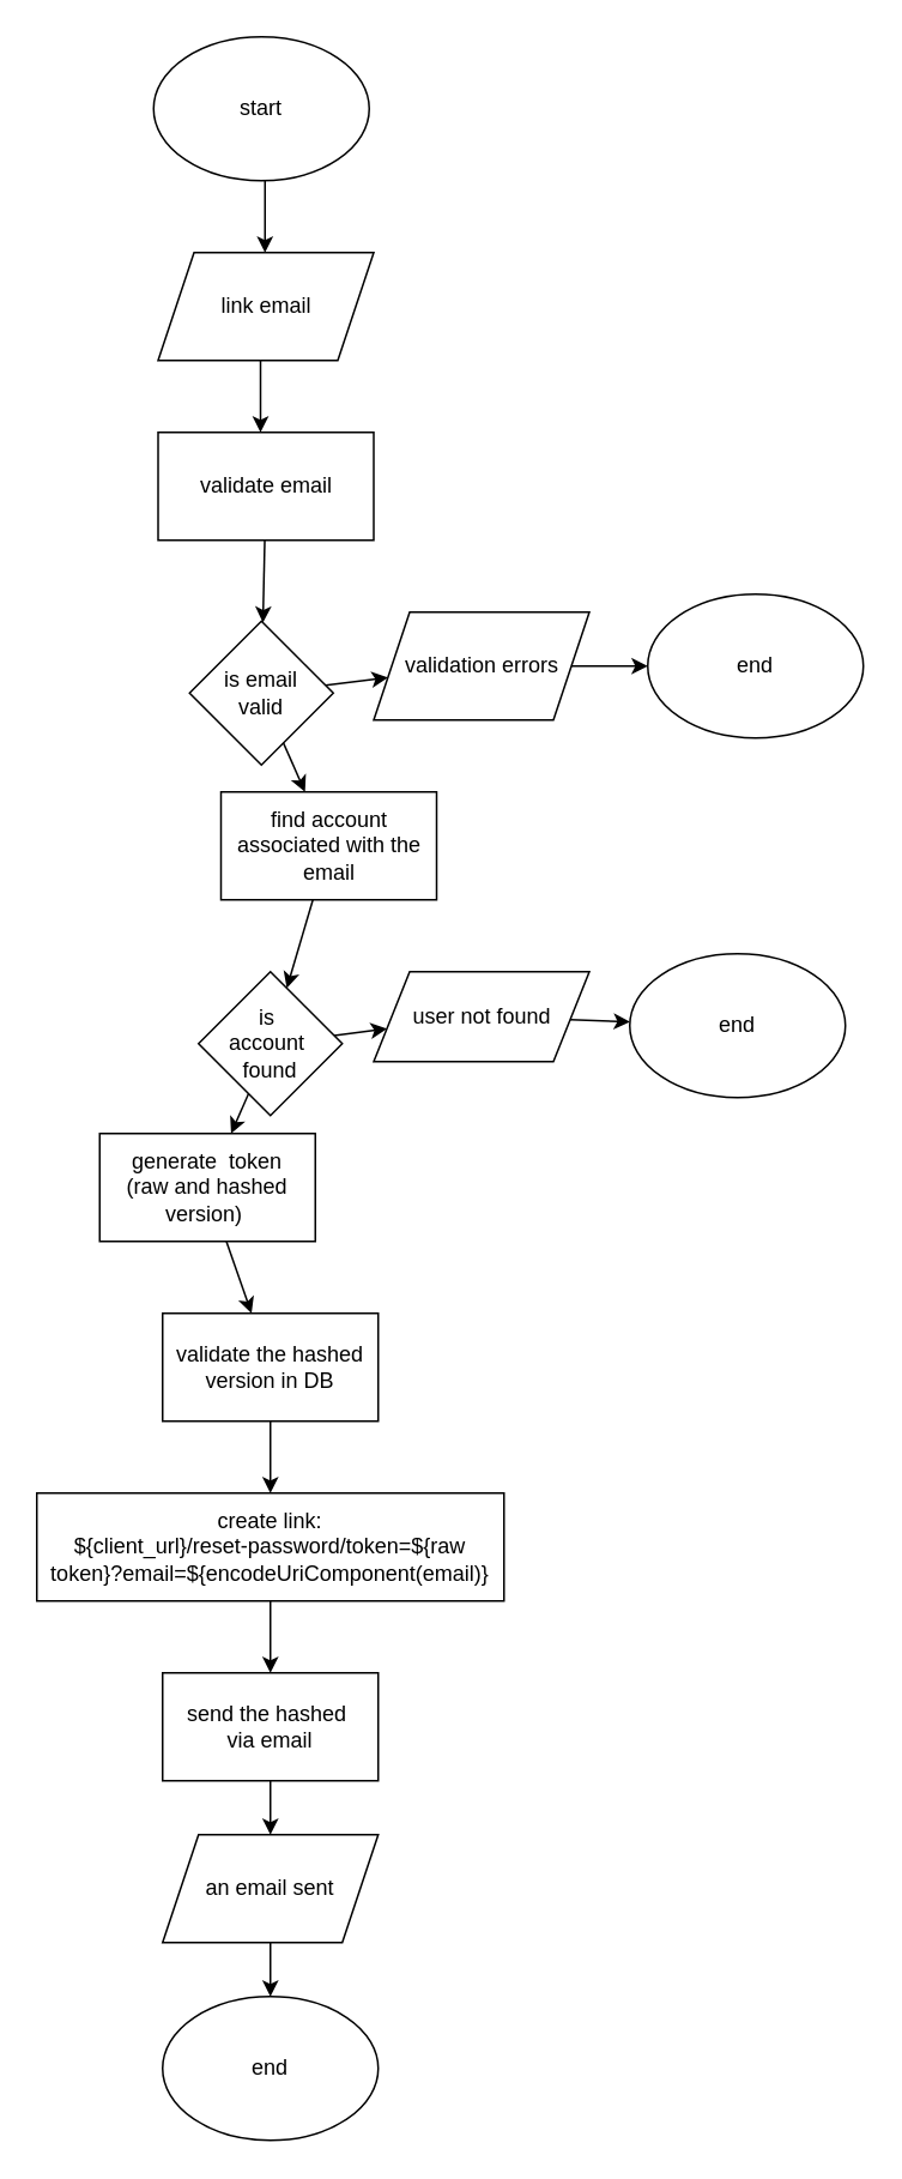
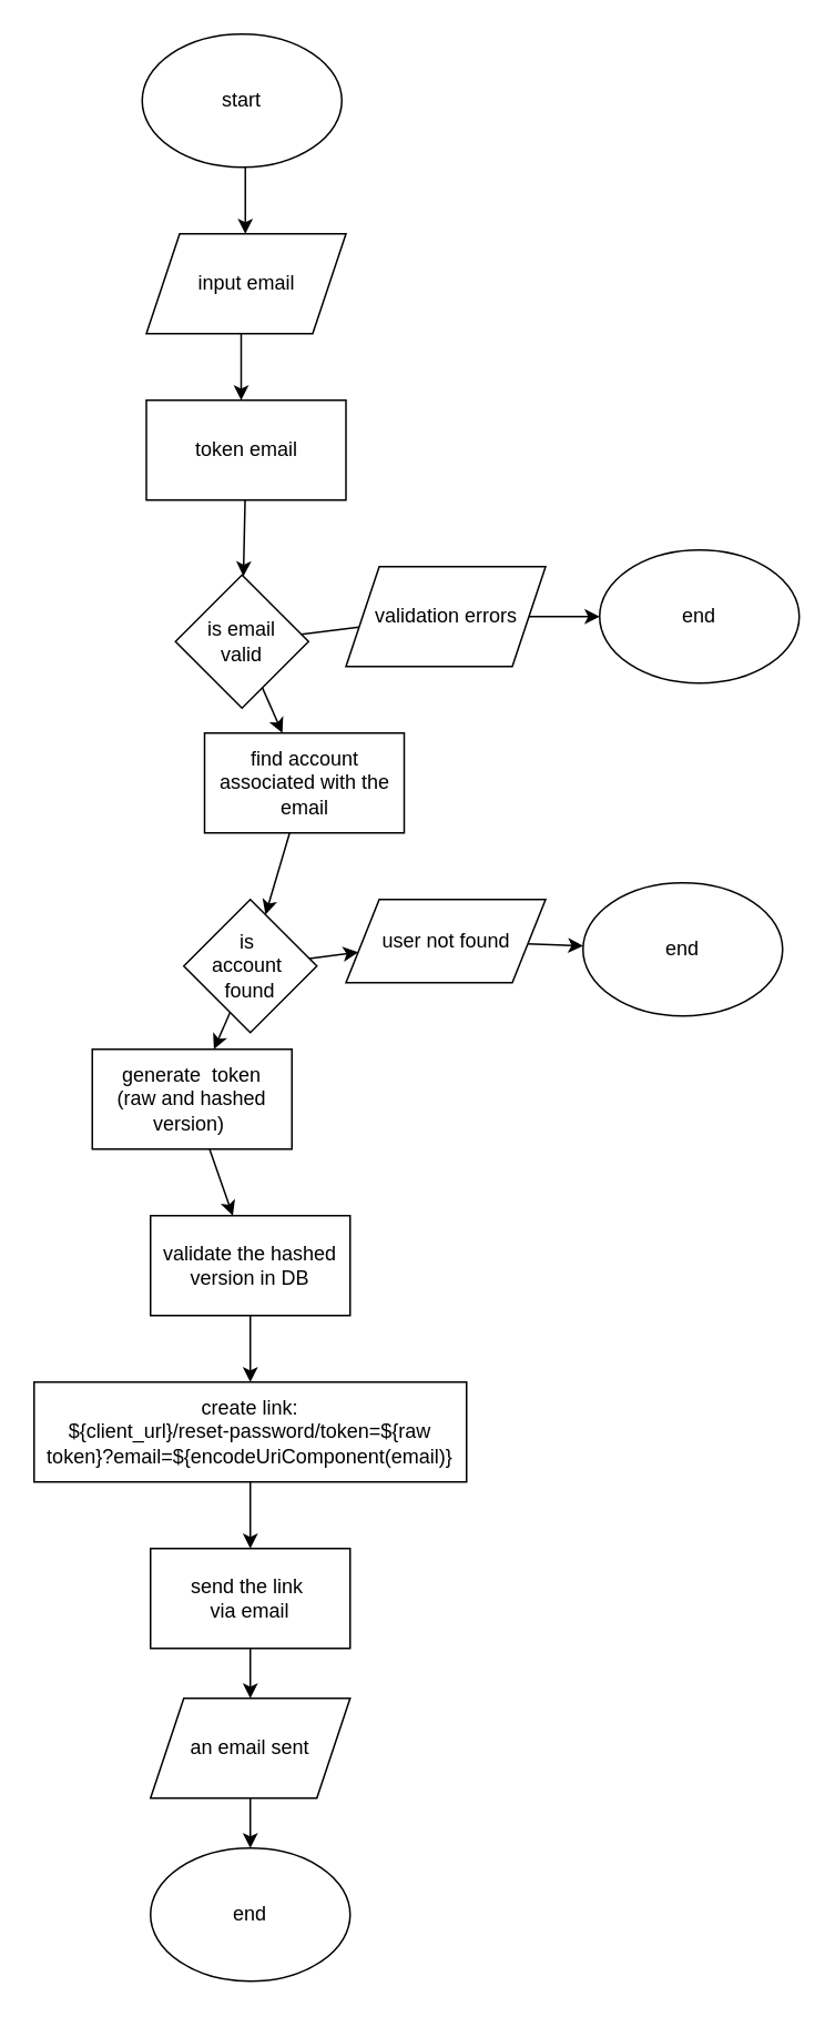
  <mxCell id="0" />
  <mxCell id="1" parent="0" />
- <mxCell id="2" value="link email" style="shape=parallelogram;perimeter=parallelogramPerimeter;whiteSpace=wrap;html=1;fixedSize=1;" parent="1" vertex="1"><mxGeometry x="87.5" y="140" width="120" height="60" as="geometry" /></mxCell>
+ <mxCell id="2" value="input email" style="shape=parallelogram;perimeter=parallelogramPerimeter;whiteSpace=wrap;html=1;fixedSize=1;" parent="1" vertex="1"><mxGeometry x="87.5" y="140" width="120" height="60" as="geometry" /></mxCell>
  <mxCell id="3" value="" style="endArrow=classic;html=1;" parent="1" edge="1"><mxGeometry width="50" height="50" relative="1" as="geometry"><mxPoint x="147" y="100" as="sourcePoint" /><mxPoint x="147" y="140" as="targetPoint" /></mxGeometry></mxCell>
  <mxCell id="4" value="" style="endArrow=classic;html=1;" parent="1" edge="1"><mxGeometry width="50" height="50" relative="1" as="geometry"><mxPoint x="144.5" y="200" as="sourcePoint" /><mxPoint x="144.5" y="240" as="targetPoint" /></mxGeometry></mxCell>
  <mxCell id="5" value="" style="edgeStyle=none;html=1;" parent="1" source="6" target="9" edge="1"><mxGeometry relative="1" as="geometry" /></mxCell>
- <mxCell id="6" value="validate email" style="rounded=0;whiteSpace=wrap;html=1;" parent="1" vertex="1"><mxGeometry x="87.5" y="240" width="120" height="60" as="geometry" /></mxCell>
+ <mxCell id="6" value="token email" style="rounded=0;whiteSpace=wrap;html=1;" parent="1" vertex="1"><mxGeometry x="87.5" y="240" width="120" height="60" as="geometry" /></mxCell>
  <mxCell id="7" value="" style="edgeStyle=none;html=1;" parent="1" source="9" target="14" edge="1"><mxGeometry relative="1" as="geometry" /></mxCell>
- <mxCell id="8" value="" style="edgeStyle=none;html=1;" parent="1" source="9" target="11" edge="1"><mxGeometry relative="1" as="geometry" /></mxCell>
+ <mxCell id="8" value="" style="edgeStyle=none;html=1;endArrow=none;" parent="1" source="9" target="11" edge="1"><mxGeometry relative="1" as="geometry" /></mxCell>
  <mxCell id="9" value="is email&lt;div&gt;valid&lt;/div&gt;" style="rhombus;whiteSpace=wrap;html=1;" parent="1" vertex="1"><mxGeometry x="105" y="345" width="80" height="80" as="geometry" /></mxCell>
  <mxCell id="10" value="" style="edgeStyle=none;html=1;" parent="1" source="11" target="12" edge="1"><mxGeometry relative="1" as="geometry" /></mxCell>
  <mxCell id="11" value="validation errors" style="shape=parallelogram;perimeter=parallelogramPerimeter;whiteSpace=wrap;html=1;fixedSize=1;" parent="1" vertex="1"><mxGeometry x="207.5" y="340" width="120" height="60" as="geometry" /></mxCell>
  <mxCell id="12" value="end" style="ellipse;whiteSpace=wrap;html=1;" parent="1" vertex="1"><mxGeometry x="360" y="330" width="120" height="80" as="geometry" /></mxCell>
  <mxCell id="13" value="" style="edgeStyle=none;html=1;" parent="1" source="14" target="17" edge="1"><mxGeometry relative="1" as="geometry" /></mxCell>
  <mxCell id="14" value="find account associated with the email" style="rounded=0;whiteSpace=wrap;html=1;" parent="1" vertex="1"><mxGeometry x="122.5" y="440" width="120" height="60" as="geometry" /></mxCell>
  <mxCell id="15" value="" style="edgeStyle=none;html=1;" parent="1" source="17" target="19" edge="1"><mxGeometry relative="1" as="geometry" /></mxCell>
  <mxCell id="16" value="" style="edgeStyle=none;html=1;" parent="1" source="17" target="22" edge="1"><mxGeometry relative="1" as="geometry" /></mxCell>
  <mxCell id="17" value="is&amp;nbsp;&lt;div&gt;account&amp;nbsp;&lt;/div&gt;&lt;div&gt;found&lt;/div&gt;" style="rhombus;whiteSpace=wrap;html=1;" parent="1" vertex="1"><mxGeometry x="110" y="540" width="80" height="80" as="geometry" /></mxCell>
  <mxCell id="18" value="" style="edgeStyle=none;html=1;" parent="1" source="19" target="20" edge="1"><mxGeometry relative="1" as="geometry" /></mxCell>
  <mxCell id="19" value="user not found" style="shape=parallelogram;perimeter=parallelogramPerimeter;whiteSpace=wrap;html=1;fixedSize=1;" parent="1" vertex="1"><mxGeometry x="207.5" y="540" width="120" height="50" as="geometry" /></mxCell>
  <mxCell id="20" value="end" style="ellipse;whiteSpace=wrap;html=1;" parent="1" vertex="1"><mxGeometry x="350" y="530" width="120" height="80" as="geometry" /></mxCell>
  <mxCell id="21" value="" style="edgeStyle=none;html=1;" parent="1" source="22" target="32" edge="1"><mxGeometry relative="1" as="geometry" /></mxCell>
  <mxCell id="22" value="generate&amp;nbsp; token&lt;div&gt;(raw and hashed version)&amp;nbsp;&lt;/div&gt;" style="rounded=0;whiteSpace=wrap;html=1;" parent="1" vertex="1"><mxGeometry x="55" y="630" width="120" height="60" as="geometry" /></mxCell>
  <mxCell id="23" value="" style="edgeStyle=none;html=1;" parent="1" source="24" target="26" edge="1"><mxGeometry relative="1" as="geometry" /></mxCell>
  <mxCell id="24" value="create link:&lt;div&gt;${client_url}/reset-password/token=${raw token}?email=${encodeUriComponent(email)}&lt;/div&gt;" style="rounded=0;whiteSpace=wrap;html=1;" parent="1" vertex="1"><mxGeometry x="20" y="830" width="260" height="60" as="geometry" /></mxCell>
  <mxCell id="25" value="" style="edgeStyle=none;html=1;" parent="1" source="26" target="28" edge="1"><mxGeometry relative="1" as="geometry" /></mxCell>
- <mxCell id="26" value="send the hashed&amp;nbsp;&lt;div&gt;via email&lt;/div&gt;" style="rounded=0;whiteSpace=wrap;html=1;" parent="1" vertex="1"><mxGeometry x="90" y="930" width="120" height="60" as="geometry" /></mxCell>
+ <mxCell id="26" value="send the link&amp;nbsp;&lt;div&gt;via email&lt;/div&gt;" style="rounded=0;whiteSpace=wrap;html=1;" parent="1" vertex="1"><mxGeometry x="90" y="930" width="120" height="60" as="geometry" /></mxCell>
  <mxCell id="27" value="" style="edgeStyle=none;html=1;" parent="1" source="28" target="29" edge="1"><mxGeometry relative="1" as="geometry" /></mxCell>
  <mxCell id="28" value="an email sent" style="shape=parallelogram;perimeter=parallelogramPerimeter;whiteSpace=wrap;html=1;fixedSize=1;" parent="1" vertex="1"><mxGeometry x="90" y="1020" width="120" height="60" as="geometry" /></mxCell>
  <mxCell id="29" value="end" style="ellipse;whiteSpace=wrap;html=1;" parent="1" vertex="1"><mxGeometry x="90" y="1110" width="120" height="80" as="geometry" /></mxCell>
  <mxCell id="30" value="start" style="ellipse;whiteSpace=wrap;html=1;" parent="1" vertex="1"><mxGeometry x="85" width="120" height="80" as="geometry" y="20" /></mxCell>
  <mxCell id="31" value="" style="edgeStyle=none;html=1;" parent="1" source="32" target="24" edge="1"><mxGeometry relative="1" as="geometry" /></mxCell>
  <mxCell id="32" value="validate the hashed version in DB" style="rounded=0;whiteSpace=wrap;html=1;" parent="1" vertex="1"><mxGeometry x="90" y="730" width="120" height="60" as="geometry" /></mxCell>
